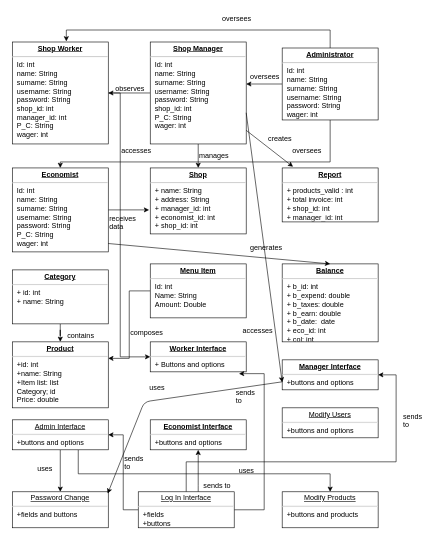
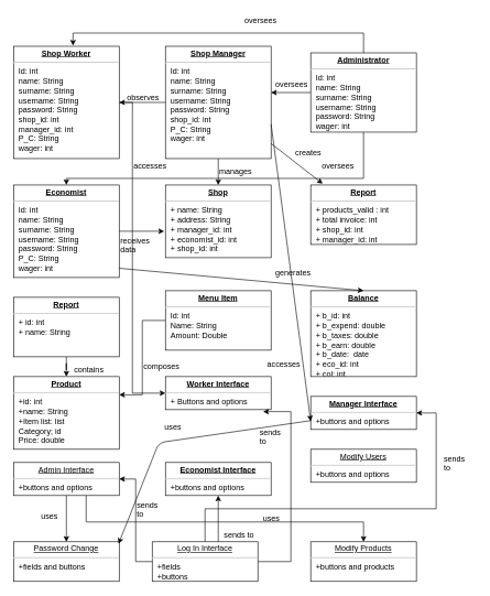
  <mxCell id="0" />
  <mxCell id="1" parent="0" />
  <mxCell id="2" style="edgeStyle=orthogonalEdgeStyle;rounded=0;orthogonalLoop=1;jettySize=auto;html=1;" edge="1" parent="1" source="3" target="22"><mxGeometry relative="1" as="geometry"><Array as="points"><mxPoint x="200" y="154" /><mxPoint x="200" y="594" /></Array></mxGeometry></mxCell>
  <mxCell id="3" value="&lt;p style=&quot;margin: 0px ; margin-top: 4px ; text-align: center ; text-decoration: underline&quot;&gt;&lt;b&gt;Shop Worker&lt;/b&gt;&lt;/p&gt;&lt;hr&gt;&lt;p style=&quot;margin: 0px ; margin-left: 8px&quot;&gt;Id: int&lt;br&gt;name: String&lt;br&gt;surname: String&lt;br&gt;username: String&lt;br&gt;password: String&lt;br&gt;shop_id: int&lt;br&gt;manager_id: int&lt;br&gt;P_C: String&lt;br&gt;wager: int&lt;/p&gt;&lt;div&gt;&lt;br&gt;&lt;/div&gt;" style="verticalAlign=top;align=left;overflow=fill;fontSize=12;fontFamily=Helvetica;html=1;" vertex="1" parent="1"><mxGeometry x="20" y="69" width="160" height="170" as="geometry" /></mxCell>
  <mxCell id="4" style="edgeStyle=orthogonalEdgeStyle;rounded=0;orthogonalLoop=1;jettySize=auto;html=1;entryX=1;entryY=0.5;entryDx=0;entryDy=0;" edge="1" parent="1" source="6" target="3"><mxGeometry relative="1" as="geometry" /></mxCell>
  <mxCell id="5" style="edgeStyle=orthogonalEdgeStyle;rounded=0;orthogonalLoop=1;jettySize=auto;html=1;entryX=0.5;entryY=0;entryDx=0;entryDy=0;" edge="1" parent="1" source="6" target="9"><mxGeometry relative="1" as="geometry" /></mxCell>
  <mxCell id="6" value="&lt;p style=&quot;margin: 0px ; margin-top: 4px ; text-align: center ; text-decoration: underline&quot;&gt;&lt;b&gt;Shop Manager&lt;/b&gt;&lt;/p&gt;&lt;hr&gt;&lt;p style=&quot;margin: 0px ; margin-left: 8px&quot;&gt;Id: int&lt;br&gt;name: String&lt;br&gt;surname: String&lt;br&gt;username: String&lt;br&gt;password: String&lt;br&gt;shop_id: int&lt;br&gt;P_C: String&lt;br&gt;wager: int&lt;br&gt;&lt;/p&gt;&lt;div&gt;&lt;br&gt;&lt;/div&gt;" style="verticalAlign=top;align=left;overflow=fill;fontSize=12;fontFamily=Helvetica;html=1;" vertex="1" parent="1"><mxGeometry x="250" y="69" width="160" height="170" as="geometry" /></mxCell>
  <mxCell id="7" style="edgeStyle=orthogonalEdgeStyle;rounded=0;orthogonalLoop=1;jettySize=auto;html=1;entryX=-0.012;entryY=0.636;entryDx=0;entryDy=0;entryPerimeter=0;" edge="1" parent="1" source="8" target="9"><mxGeometry relative="1" as="geometry" /></mxCell>
  <mxCell id="8" value="&lt;p style=&quot;margin: 0px ; margin-top: 4px ; text-align: center ; text-decoration: underline&quot;&gt;&lt;b&gt;Economist&lt;/b&gt;&lt;/p&gt;&lt;hr&gt;&lt;p style=&quot;margin: 0px ; margin-left: 8px&quot;&gt;Id: int&lt;br&gt;name: String&lt;br&gt;surname: String&lt;br&gt;username: String&lt;br&gt;password: String&lt;br&gt;P_C: String&lt;br&gt;wager: int&lt;/p&gt;&lt;div&gt;&lt;br&gt;&lt;/div&gt;" style="verticalAlign=top;align=left;overflow=fill;fontSize=12;fontFamily=Helvetica;html=1;" vertex="1" parent="1"><mxGeometry x="20" y="279" width="160" height="140" as="geometry" /></mxCell>
  <mxCell id="9" value="&lt;p style=&quot;margin: 0px ; margin-top: 4px ; text-align: center ; text-decoration: underline&quot;&gt;&lt;b&gt;Shop&lt;/b&gt;&lt;/p&gt;&lt;hr&gt;&lt;p style=&quot;margin: 0px ; margin-left: 8px&quot;&gt;+ name: String&lt;br&gt;+ address: String&lt;br&gt;+ manager_id: int&lt;br&gt;+ economist_id: int&lt;br&gt;+ shop_id: int&lt;br&gt;&lt;/p&gt;&lt;div&gt;&lt;br&gt;&lt;/div&gt;" style="verticalAlign=top;align=left;overflow=fill;fontSize=12;fontFamily=Helvetica;html=1;" vertex="1" parent="1"><mxGeometry x="250" y="279" width="160" height="110" as="geometry" /></mxCell>
  <mxCell id="10" style="edgeStyle=orthogonalEdgeStyle;rounded=0;orthogonalLoop=1;jettySize=auto;html=1;entryX=1;entryY=0.412;entryDx=0;entryDy=0;entryPerimeter=0;" edge="1" parent="1" source="14" target="6"><mxGeometry relative="1" as="geometry" /></mxCell>
  <mxCell id="11" style="edgeStyle=orthogonalEdgeStyle;rounded=0;orthogonalLoop=1;jettySize=auto;html=1;entryX=0.563;entryY=-0.006;entryDx=0;entryDy=0;entryPerimeter=0;" edge="1" parent="1" source="14" target="3"><mxGeometry relative="1" as="geometry"><Array as="points"><mxPoint x="550" y="49" /><mxPoint x="110" y="49" /></Array></mxGeometry></mxCell>
  <mxCell id="12" style="edgeStyle=orthogonalEdgeStyle;rounded=0;orthogonalLoop=1;jettySize=auto;html=1;" edge="1" parent="1" source="14" target="8"><mxGeometry relative="1" as="geometry"><Array as="points"><mxPoint x="550" y="269" /><mxPoint x="100" y="269" /></Array></mxGeometry></mxCell>
  <mxCell id="13" value="oversees" style="text;html=1;resizable=0;points=[];align=center;verticalAlign=middle;labelBackgroundColor=#ffffff;" vertex="1" connectable="0" parent="12"><mxGeometry x="-0.804" y="-1" relative="1" as="geometry"><mxPoint x="-39" y="-2" as="offset" /></mxGeometry></mxCell>
  <mxCell id="14" value="&lt;p style=&quot;margin: 0px ; margin-top: 4px ; text-align: center ; text-decoration: underline&quot;&gt;&lt;b&gt;Administrator&lt;/b&gt;&lt;/p&gt;&lt;hr&gt;&lt;p style=&quot;margin: 0px ; margin-left: 8px&quot;&gt;Id: int&lt;br&gt;name: String&lt;br&gt;surname: String&lt;br&gt;username: String&lt;br&gt;password: String&lt;br&gt;wager: int&lt;br&gt;&lt;/p&gt;&lt;div&gt;&lt;br&gt;&lt;/div&gt;" style="verticalAlign=top;align=left;overflow=fill;fontSize=12;fontFamily=Helvetica;html=1;" vertex="1" parent="1"><mxGeometry x="470" y="79" width="160" height="120" as="geometry" /></mxCell>
  <mxCell id="15" value="&lt;p style=&quot;margin: 0px ; margin-top: 4px ; text-align: center ; text-decoration: underline&quot;&gt;&lt;b&gt;Report&lt;/b&gt;&lt;/p&gt;&lt;hr&gt;&lt;p style=&quot;margin: 0px ; margin-left: 8px&quot;&gt;+ products_valid : int&lt;br&gt;+ total invoice: int&lt;br&gt;+ shop_id: int&lt;br&gt;+ manager_id: int&lt;br&gt;&lt;/p&gt;&lt;div&gt;&lt;br&gt;&lt;/div&gt;" style="verticalAlign=top;align=left;overflow=fill;fontSize=12;fontFamily=Helvetica;html=1;" vertex="1" parent="1"><mxGeometry x="470" y="279" width="160" height="90" as="geometry" /></mxCell>
  <mxCell id="16" value="" style="edgeStyle=orthogonalEdgeStyle;rounded=0;orthogonalLoop=1;jettySize=auto;html=1;" edge="1" parent="1" source="17" target="21"><mxGeometry relative="1" as="geometry" /></mxCell>
- <mxCell id="17" value="&lt;p style=&quot;margin: 0px ; margin-top: 4px ; text-align: center ; text-decoration: underline&quot;&gt;&lt;b&gt;Category&lt;/b&gt;&lt;/p&gt;&lt;hr&gt;&lt;p style=&quot;margin: 0px ; margin-left: 8px&quot;&gt;+ id: int&lt;br&gt;+ name: String&lt;br&gt;&lt;/p&gt;&lt;div&gt;&lt;br&gt;&lt;/div&gt;" style="verticalAlign=top;align=left;overflow=fill;fontSize=12;fontFamily=Helvetica;html=1;" vertex="1" parent="1"><mxGeometry x="20" y="449" width="160" height="90" as="geometry" /></mxCell>
+ <mxCell id="17" value="&lt;p style=&quot;margin: 0px ; margin-top: 4px ; text-align: center ; text-decoration: underline&quot;&gt;&lt;b&gt;Report&lt;/b&gt;&lt;/p&gt;&lt;hr&gt;&lt;p style=&quot;margin: 0px ; margin-left: 8px&quot;&gt;+ id: int&lt;br&gt;+ name: String&lt;br&gt;&lt;/p&gt;&lt;div&gt;&lt;br&gt;&lt;/div&gt;" style="verticalAlign=top;align=left;overflow=fill;fontSize=12;fontFamily=Helvetica;html=1;" vertex="1" parent="1"><mxGeometry x="20" y="449" width="160" height="90" as="geometry" /></mxCell>
  <mxCell id="18" style="edgeStyle=orthogonalEdgeStyle;rounded=0;orthogonalLoop=1;jettySize=auto;html=1;entryX=1;entryY=0.25;entryDx=0;entryDy=0;" edge="1" parent="1" source="19" target="21"><mxGeometry relative="1" as="geometry" /></mxCell>
  <mxCell id="19" value="&lt;p style=&quot;margin: 0px ; margin-top: 4px ; text-align: center ; text-decoration: underline&quot;&gt;&lt;b&gt;Menu Item&lt;/b&gt;&lt;/p&gt;&lt;hr&gt;&lt;p style=&quot;margin: 0px ; margin-left: 8px&quot;&gt;Id: int&lt;br&gt;Name: String&lt;br&gt;Amount: Double&lt;br&gt;&lt;/p&gt;&lt;div&gt;&lt;br&gt;&lt;/div&gt;" style="verticalAlign=top;align=left;overflow=fill;fontSize=12;fontFamily=Helvetica;html=1;" vertex="1" parent="1"><mxGeometry x="250" y="439" width="160" height="90" as="geometry" /></mxCell>
  <mxCell id="20" value="&lt;p style=&quot;margin: 0px ; margin-top: 4px ; text-align: center ; text-decoration: underline&quot;&gt;&lt;b&gt;Balance&lt;/b&gt;&lt;/p&gt;&lt;hr&gt;&lt;p style=&quot;margin: 0px ; margin-left: 8px&quot;&gt;+ b_id: int&lt;br&gt;+ b_expend: double&lt;br&gt;+ b_taxes: double&lt;br&gt;+ b_earn: double&lt;br&gt;+ b_date:&amp;nbsp; date&lt;br&gt;+ eco_id: int&lt;br&gt;+ col: int&lt;br&gt;&lt;/p&gt;&lt;div&gt;&lt;br&gt;&lt;/div&gt;" style="verticalAlign=top;align=left;overflow=fill;fontSize=12;fontFamily=Helvetica;html=1;" vertex="1" parent="1"><mxGeometry x="470" y="439" width="160" height="130" as="geometry" /></mxCell>
  <mxCell id="21" value="&lt;p style=&quot;margin: 0px ; margin-top: 4px ; text-align: center ; text-decoration: underline&quot;&gt;&lt;b&gt;Product&lt;/b&gt;&lt;/p&gt;&lt;hr&gt;&lt;p style=&quot;margin: 0px ; margin-left: 8px&quot;&gt;+id: int&lt;br&gt;+name: String&lt;br&gt;+Item list: list&lt;br&gt;Category; id&lt;br&gt;Price: double&lt;br&gt;&lt;/p&gt;&lt;div&gt;&lt;br&gt;&lt;/div&gt;" style="verticalAlign=top;align=left;overflow=fill;fontSize=12;fontFamily=Helvetica;html=1;" vertex="1" parent="1"><mxGeometry x="20" y="569" width="160" height="110" as="geometry" /></mxCell>
  <mxCell id="22" value="&lt;p style=&quot;margin: 0px ; margin-top: 4px ; text-align: center ; text-decoration: underline&quot;&gt;&lt;b&gt;Worker Interface&lt;/b&gt;&lt;/p&gt;&lt;hr&gt;&lt;p style=&quot;margin: 0px ; margin-left: 8px&quot;&gt;+ Buttons and options&lt;br&gt;&lt;/p&gt;&lt;div&gt;&lt;br&gt;&lt;/div&gt;" style="verticalAlign=top;align=left;overflow=fill;fontSize=12;fontFamily=Helvetica;html=1;" vertex="1" parent="1"><mxGeometry x="250" y="569" width="160" height="50" as="geometry" /></mxCell>
  <mxCell id="23" value="&lt;p style=&quot;margin: 0px ; margin-top: 4px ; text-align: center ; text-decoration: underline&quot;&gt;&lt;b&gt;Manager Interface&lt;/b&gt;&lt;/p&gt;&lt;hr&gt;&lt;p style=&quot;margin: 0px ; margin-left: 8px&quot;&gt;+buttons and options&lt;br&gt;&lt;/p&gt;" style="verticalAlign=top;align=left;overflow=fill;fontSize=12;fontFamily=Helvetica;html=1;" vertex="1" parent="1"><mxGeometry x="470" y="599" width="160" height="50" as="geometry" /></mxCell>
  <mxCell id="24" style="edgeStyle=orthogonalEdgeStyle;rounded=0;orthogonalLoop=1;jettySize=auto;html=1;entryX=0.5;entryY=0;entryDx=0;entryDy=0;" edge="1" parent="1" source="26" target="29"><mxGeometry relative="1" as="geometry" /></mxCell>
  <mxCell id="25" style="edgeStyle=orthogonalEdgeStyle;rounded=0;orthogonalLoop=1;jettySize=auto;html=1;" edge="1" parent="1" source="26" target="35"><mxGeometry relative="1" as="geometry"><Array as="points"><mxPoint x="130" y="789" /><mxPoint x="550" y="789" /></Array></mxGeometry></mxCell>
  <mxCell id="26" value="&lt;p style=&quot;margin: 0px ; margin-top: 4px ; text-align: center ; text-decoration: underline&quot;&gt;&lt;span&gt;Admin Interface&lt;/span&gt;&lt;br&gt;&lt;/p&gt;&lt;hr&gt;&lt;p style=&quot;margin: 0px ; margin-left: 8px&quot;&gt;+buttons and options&lt;/p&gt;" style="verticalAlign=top;align=left;overflow=fill;fontSize=12;fontFamily=Helvetica;html=1;" vertex="1" parent="1"><mxGeometry x="20" y="699" width="160" height="50" as="geometry" /></mxCell>
  <mxCell id="27" value="&lt;p style=&quot;margin: 0px ; margin-top: 4px ; text-align: center ; text-decoration: underline&quot;&gt;&lt;b&gt;Economist Interface&lt;/b&gt;&lt;/p&gt;&lt;hr&gt;&lt;p style=&quot;margin: 0px ; margin-left: 8px&quot;&gt;+buttons and options&lt;br&gt;&lt;/p&gt;" style="verticalAlign=top;align=left;overflow=fill;fontSize=12;fontFamily=Helvetica;html=1;" vertex="1" parent="1"><mxGeometry x="250" y="699" width="160" height="50" as="geometry" /></mxCell>
  <mxCell id="28" value="&lt;p style=&quot;margin: 0px ; margin-top: 4px ; text-align: center ; text-decoration: underline&quot;&gt;&lt;span&gt;Modify Users&lt;/span&gt;&lt;br&gt;&lt;/p&gt;&lt;hr&gt;&lt;p style=&quot;margin: 0px ; margin-left: 8px&quot;&gt;+buttons and options&lt;br&gt;&lt;/p&gt;" style="verticalAlign=top;align=left;overflow=fill;fontSize=12;fontFamily=Helvetica;html=1;" vertex="1" parent="1"><mxGeometry x="470" y="679" width="160" height="50" as="geometry" /></mxCell>
  <mxCell id="29" value="&lt;p style=&quot;margin: 0px ; margin-top: 4px ; text-align: center ; text-decoration: underline&quot;&gt;&lt;span&gt;Password Change&lt;/span&gt;&lt;br&gt;&lt;/p&gt;&lt;hr&gt;&lt;p style=&quot;margin: 0px ; margin-left: 8px&quot;&gt;+fields and buttons&lt;br&gt;&lt;/p&gt;" style="verticalAlign=top;align=left;overflow=fill;fontSize=12;fontFamily=Helvetica;html=1;" vertex="1" parent="1"><mxGeometry x="20" y="819" width="160" height="60" as="geometry" /></mxCell>
  <mxCell id="30" style="edgeStyle=orthogonalEdgeStyle;rounded=0;orthogonalLoop=1;jettySize=auto;html=1;entryX=0.5;entryY=1;entryDx=0;entryDy=0;" edge="1" parent="1" source="34" target="27"><mxGeometry relative="1" as="geometry"><Array as="points"><mxPoint x="330" y="809" /><mxPoint x="330" y="809" /></Array></mxGeometry></mxCell>
  <mxCell id="31" style="edgeStyle=orthogonalEdgeStyle;rounded=0;orthogonalLoop=1;jettySize=auto;html=1;entryX=1;entryY=0.5;entryDx=0;entryDy=0;" edge="1" parent="1" source="34" target="26"><mxGeometry relative="1" as="geometry" /></mxCell>
  <mxCell id="32" style="edgeStyle=orthogonalEdgeStyle;rounded=0;orthogonalLoop=1;jettySize=auto;html=1;entryX=0.925;entryY=1.06;entryDx=0;entryDy=0;entryPerimeter=0;" edge="1" parent="1" source="34" target="22"><mxGeometry relative="1" as="geometry"><Array as="points"><mxPoint x="440" y="849" /><mxPoint x="440" y="622" /></Array></mxGeometry></mxCell>
  <mxCell id="33" style="edgeStyle=orthogonalEdgeStyle;rounded=0;orthogonalLoop=1;jettySize=auto;html=1;" edge="1" parent="1" source="34" target="23"><mxGeometry relative="1" as="geometry"><Array as="points"><mxPoint x="310" y="769" /><mxPoint x="660" y="769" /><mxPoint x="660" y="624" /></Array></mxGeometry></mxCell>
  <mxCell id="34" value="&lt;p style=&quot;margin: 0px ; margin-top: 4px ; text-align: center ; text-decoration: underline&quot;&gt;&lt;span&gt;Log In Interface&lt;/span&gt;&lt;br&gt;&lt;/p&gt;&lt;hr&gt;&lt;p style=&quot;margin: 0px ; margin-left: 8px&quot;&gt;+fields&lt;br&gt;+buttons&lt;br&gt;&lt;/p&gt;&lt;div&gt;&lt;br&gt;&lt;/div&gt;" style="verticalAlign=top;align=left;overflow=fill;fontSize=12;fontFamily=Helvetica;html=1;" vertex="1" parent="1"><mxGeometry x="230" y="819" width="160" height="60" as="geometry" /></mxCell>
  <mxCell id="35" value="&lt;p style=&quot;margin: 0px ; margin-top: 4px ; text-align: center ; text-decoration: underline&quot;&gt;&lt;span&gt;Modify Products&lt;/span&gt;&lt;br&gt;&lt;/p&gt;&lt;hr&gt;&lt;p style=&quot;margin: 0px ; margin-left: 8px&quot;&gt;+buttons and products&lt;br&gt;&lt;/p&gt;" style="verticalAlign=top;align=left;overflow=fill;fontSize=12;fontFamily=Helvetica;html=1;" vertex="1" parent="1"><mxGeometry x="470" y="819" width="160" height="60" as="geometry" /></mxCell>
  <mxCell id="36" value="observes" style="text;html=1;resizable=0;points=[];autosize=1;align=left;verticalAlign=top;spacingTop=-4;" vertex="1" parent="1"><mxGeometry x="190" y="138" width="60" height="20" as="geometry" /></mxCell>
  <mxCell id="37" value="manages" style="text;html=1;resizable=0;points=[];autosize=1;align=left;verticalAlign=top;spacingTop=-4;" vertex="1" parent="1"><mxGeometry x="330" y="249" width="60" height="20" as="geometry" /></mxCell>
  <mxCell id="38" value="oversees" style="text;html=1;resizable=0;points=[];autosize=1;align=left;verticalAlign=top;spacingTop=-4;" vertex="1" parent="1"><mxGeometry x="415" y="118" width="60" height="20" as="geometry" /></mxCell>
  <mxCell id="39" value="oversees" style="text;html=1;resizable=0;points=[];autosize=1;align=left;verticalAlign=top;spacingTop=-4;" vertex="1" parent="1"><mxGeometry x="368" y="20" width="60" height="20" as="geometry" /></mxCell>
  <mxCell id="40" value="receives&amp;nbsp;&lt;br&gt;data&lt;br&gt;" style="text;html=1;resizable=0;points=[];autosize=1;align=left;verticalAlign=top;spacingTop=-4;" vertex="1" parent="1"><mxGeometry x="180" y="354" width="60" height="30" as="geometry" /></mxCell>
  <mxCell id="41" value="" style="endArrow=classic;html=1;entryX=0.113;entryY=-0.022;entryDx=0;entryDy=0;entryPerimeter=0;" edge="1" parent="1" source="6" target="15"><mxGeometry width="50" height="50" relative="1" as="geometry"><mxPoint x="430" y="249" as="sourcePoint" /><mxPoint x="480" y="199" as="targetPoint" /></mxGeometry></mxCell>
  <mxCell id="42" value="creates" style="text;html=1;resizable=0;points=[];autosize=1;align=left;verticalAlign=top;spacingTop=-4;" vertex="1" parent="1"><mxGeometry x="445" y="221" width="50" height="20" as="geometry" /></mxCell>
  <mxCell id="43" value="contains" style="text;html=1;resizable=0;points=[];autosize=1;align=left;verticalAlign=top;spacingTop=-4;" vertex="1" parent="1"><mxGeometry x="110" y="549" width="60" height="20" as="geometry" /></mxCell>
  <mxCell id="44" value="composes" style="text;html=1;resizable=0;points=[];autosize=1;align=left;verticalAlign=top;spacingTop=-4;" vertex="1" parent="1"><mxGeometry x="215" y="544" width="70" height="20" as="geometry" /></mxCell>
  <mxCell id="45" value="" style="endArrow=classic;html=1;entryX=0.5;entryY=0;entryDx=0;entryDy=0;exitX=1;exitY=0.9;exitDx=0;exitDy=0;exitPerimeter=0;" edge="1" parent="1" source="8" target="20"><mxGeometry width="50" height="50" relative="1" as="geometry"><mxPoint x="230" y="449" as="sourcePoint" /><mxPoint x="280" y="399" as="targetPoint" /></mxGeometry></mxCell>
  <mxCell id="46" value="generates" style="text;html=1;resizable=0;points=[];autosize=1;align=left;verticalAlign=top;spacingTop=-4;" vertex="1" parent="1"><mxGeometry x="415" y="403" width="70" height="20" as="geometry" /></mxCell>
  <mxCell id="47" value="accesses" style="text;html=1;resizable=0;points=[];autosize=1;align=left;verticalAlign=top;spacingTop=-4;" vertex="1" parent="1"><mxGeometry x="200" y="241" width="70" height="20" as="geometry" /></mxCell>
  <mxCell id="48" value="" style="endArrow=classic;html=1;entryX=0;entryY=0.75;entryDx=0;entryDy=0;exitX=1;exitY=0.694;exitDx=0;exitDy=0;exitPerimeter=0;" edge="1" parent="1" source="6" target="23"><mxGeometry width="50" height="50" relative="1" as="geometry"><mxPoint x="420" y="219" as="sourcePoint" /><mxPoint x="470" y="169" as="targetPoint" /></mxGeometry></mxCell>
  <mxCell id="49" value="accesses" style="text;html=1;resizable=0;points=[];align=center;verticalAlign=middle;labelBackgroundColor=#ffffff;" vertex="1" connectable="0" parent="48"><mxGeometry x="0.438" y="-3" relative="1" as="geometry"><mxPoint x="-22" y="38.5" as="offset" /></mxGeometry></mxCell>
  <mxCell id="50" value="uses" style="text;html=1;resizable=0;points=[];autosize=1;align=left;verticalAlign=top;spacingTop=-4;" vertex="1" parent="1"><mxGeometry x="396" y="774" width="40" height="20" as="geometry" /></mxCell>
  <mxCell id="51" value="sends&amp;nbsp;&lt;br&gt;to&lt;br&gt;" style="text;html=1;resizable=0;points=[];autosize=1;align=left;verticalAlign=top;spacingTop=-4;" vertex="1" parent="1"><mxGeometry x="670" y="684" width="50" height="30" as="geometry" /></mxCell>
  <mxCell id="52" value="sends&lt;br&gt;to&lt;br&gt;" style="text;html=1;resizable=0;points=[];autosize=1;align=left;verticalAlign=top;spacingTop=-4;" vertex="1" parent="1"><mxGeometry x="391" y="644" width="50" height="30" as="geometry" /></mxCell>
  <mxCell id="53" value="sends&amp;nbsp;&lt;br&gt;to&lt;br&gt;" style="text;html=1;resizable=0;points=[];autosize=1;align=left;verticalAlign=top;spacingTop=-4;" vertex="1" parent="1"><mxGeometry x="205" y="754" width="50" height="30" as="geometry" /></mxCell>
  <mxCell id="54" value="sends to" style="text;html=1;resizable=0;points=[];autosize=1;align=left;verticalAlign=top;spacingTop=-4;" vertex="1" parent="1"><mxGeometry x="337" y="799" width="60" height="20" as="geometry" /></mxCell>
  <mxCell id="55" value="" style="endArrow=classic;html=1;entryX=0.994;entryY=0.05;entryDx=0;entryDy=0;entryPerimeter=0;" edge="1" parent="1" source="23" target="29"><mxGeometry width="50" height="50" relative="1" as="geometry"><mxPoint x="250" y="679" as="sourcePoint" /><mxPoint x="300" y="629" as="targetPoint" /><Array as="points"><mxPoint x="240" y="669" /></Array></mxGeometry></mxCell>
  <mxCell id="56" value="uses" style="text;html=1;resizable=0;points=[];autosize=1;align=left;verticalAlign=top;spacingTop=-4;" vertex="1" parent="1"><mxGeometry x="247" y="635" width="40" height="20" as="geometry" /></mxCell>
  <mxCell id="57" value="uses" style="text;html=1;resizable=0;points=[];autosize=1;align=left;verticalAlign=top;spacingTop=-4;" vertex="1" parent="1"><mxGeometry x="60" y="770" width="40" height="20" as="geometry" /></mxCell>
